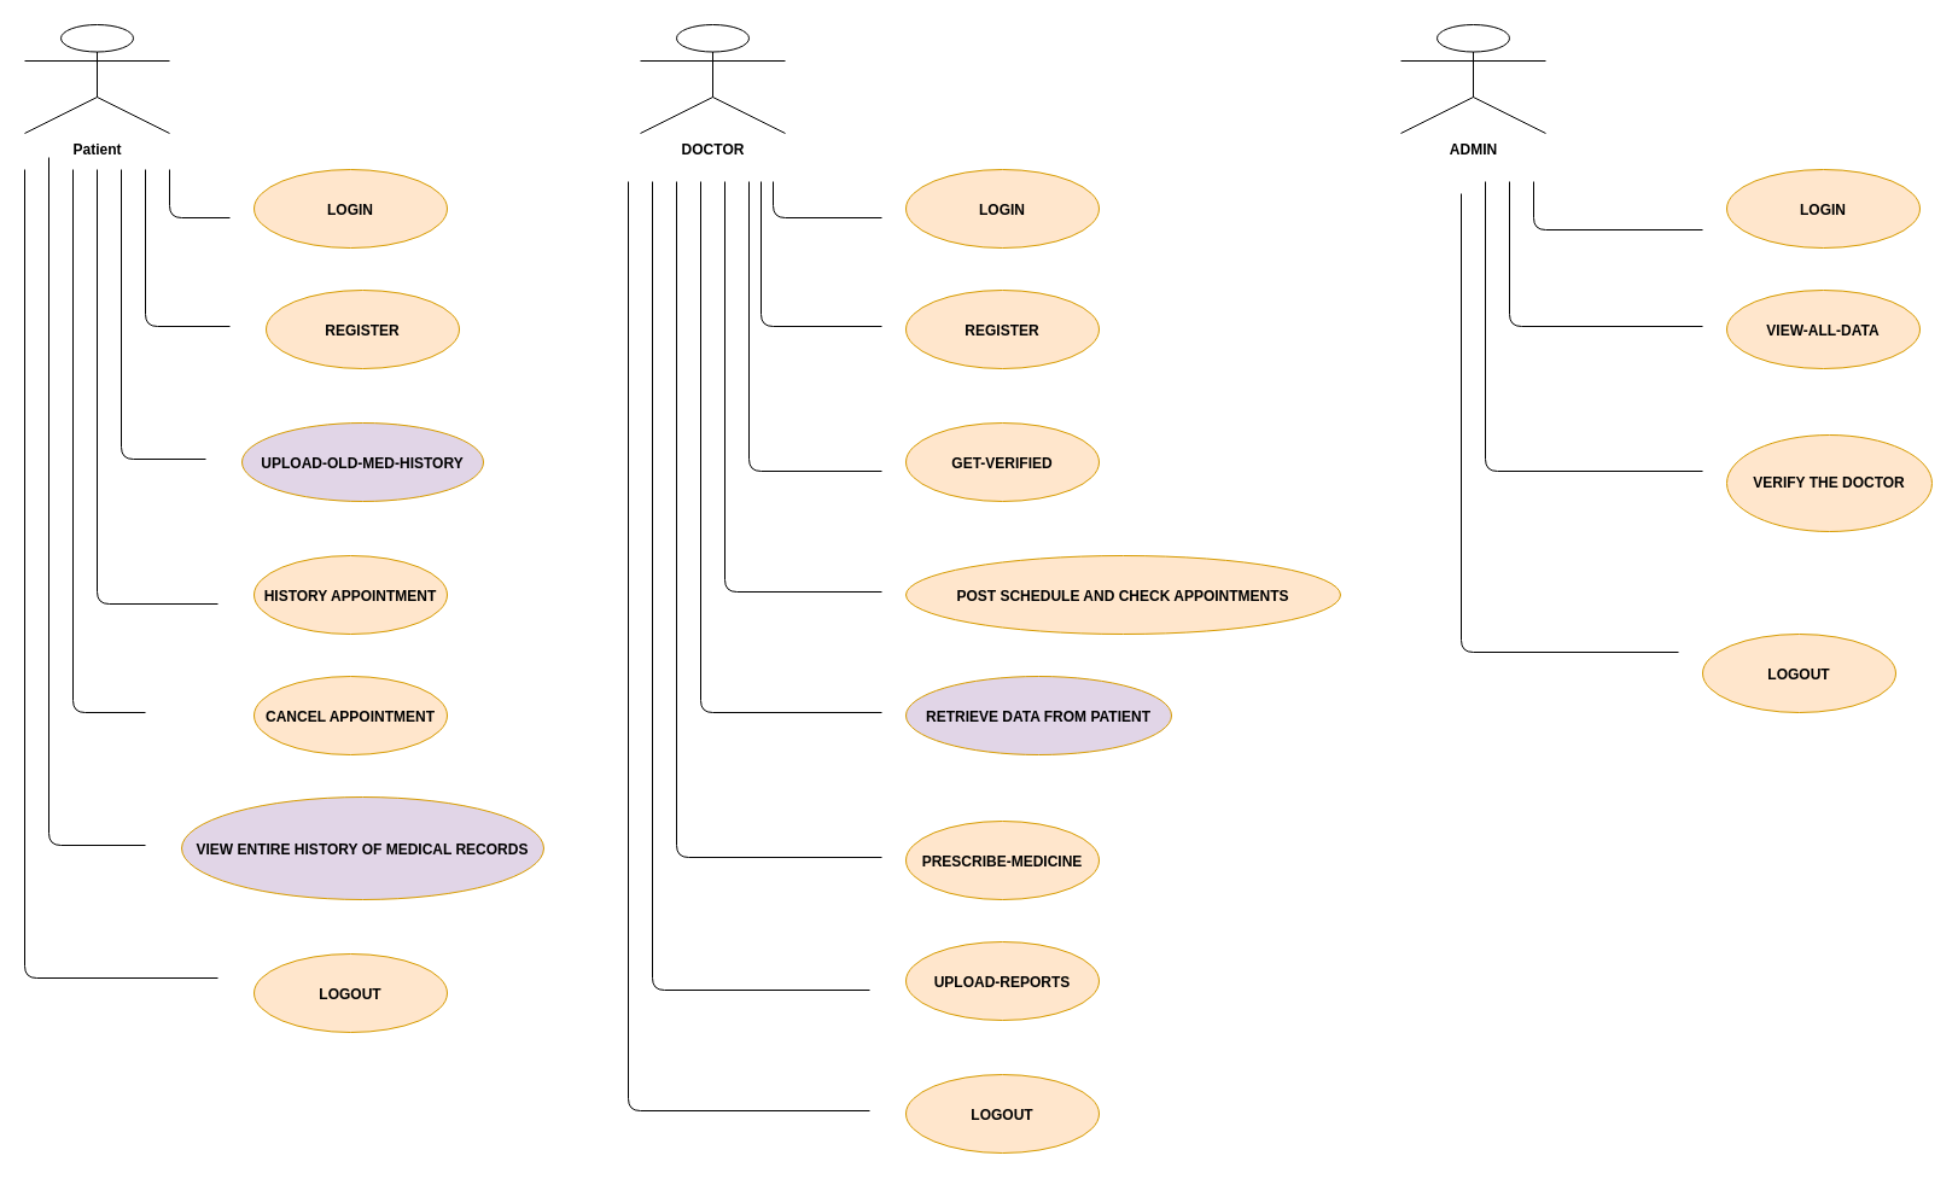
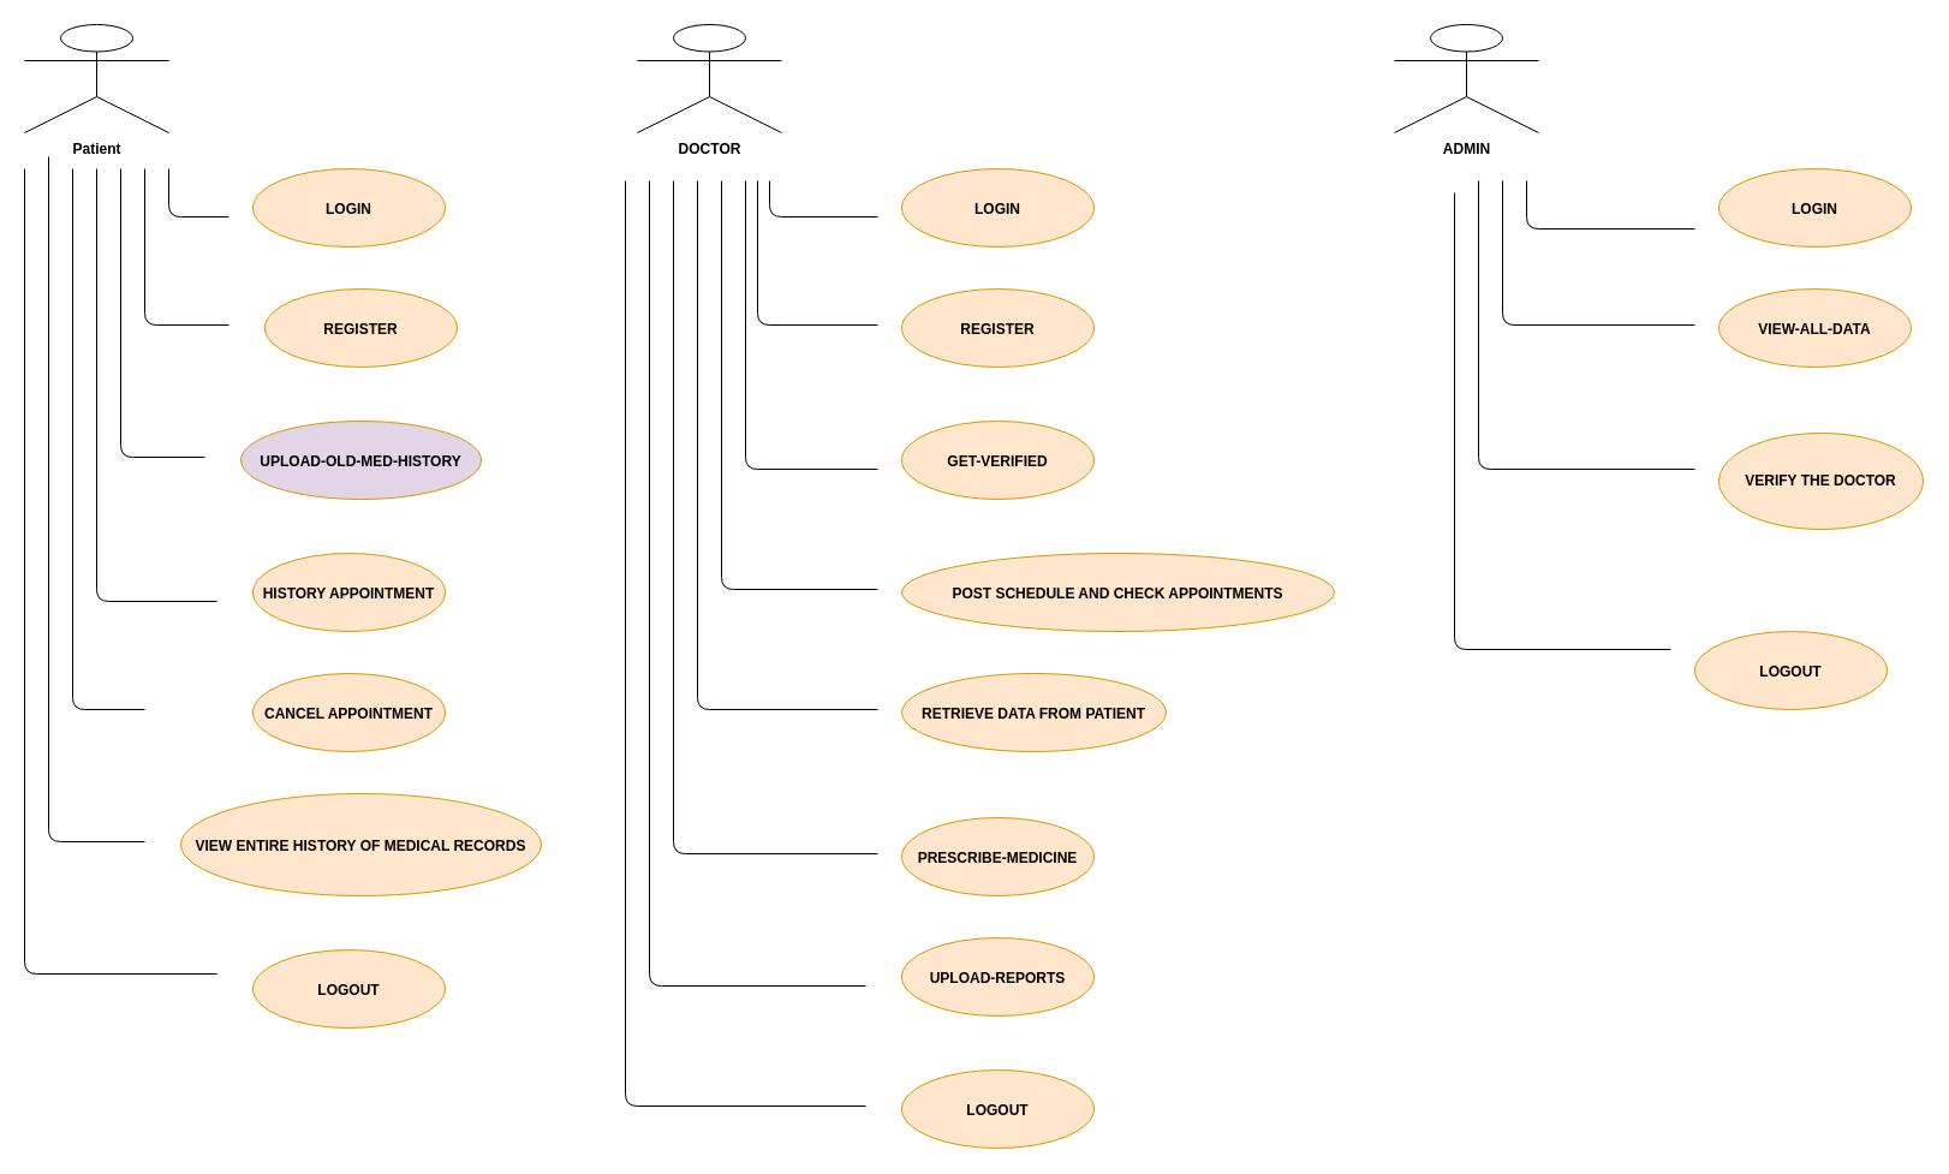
  <mxCell id="0" />
  <mxCell id="1" parent="0" />
  <mxCell id="2" value="&lt;b&gt;Patient&lt;/b&gt;" style="shape=umlActor;verticalLabelPosition=bottom;verticalAlign=top;html=1;outlineConnect=0;" parent="1" vertex="1"><mxGeometry x="20" y="20" width="120" height="90" as="geometry" /></mxCell>
  <mxCell id="3" value="LOGIN" style="ellipse;fillColor=#ffe6cc;strokeColor=#d79b00;fontStyle=1" parent="1" vertex="1"><mxGeometry x="210" y="140" width="160" height="65" as="geometry" /></mxCell>
  <mxCell id="4" value="REGISTER" style="ellipse;fillColor=#ffe6cc;strokeColor=#d79b00;fontStyle=1" parent="1" vertex="1"><mxGeometry x="220" y="240" width="160" height="65" as="geometry" /></mxCell>
  <mxCell id="5" value="HISTORY APPOINTMENT" style="ellipse;fillColor=#ffe6cc;strokeColor=#d79b00;fontStyle=1" parent="1" vertex="1"><mxGeometry x="210" y="460" width="160" height="65" as="geometry" /></mxCell>
- <mxCell id="6" value="VIEW ENTIRE HISTORY OF MEDICAL RECORDS" style="ellipse;align=center;fillColor=#e1d5e7;strokeColor=#d79b00;fontStyle=1;" parent="1" vertex="1"><mxGeometry x="150" y="660" width="300" height="85" as="geometry" /></mxCell>
+ <mxCell id="6" value="VIEW ENTIRE HISTORY OF MEDICAL RECORDS" style="ellipse;align=center;fillColor=#ffe6cc;strokeColor=#d79b00;fontStyle=1" parent="1" vertex="1"><mxGeometry x="150" y="660" width="300" height="85" as="geometry" /></mxCell>
  <mxCell id="7" value="CANCEL APPOINTMENT" style="ellipse;fillColor=#ffe6cc;strokeColor=#d79b00;fontStyle=1" parent="1" vertex="1"><mxGeometry x="210" y="560" width="160" height="65" as="geometry" /></mxCell>
  <mxCell id="8" value="UPLOAD-OLD-MED-HISTORY" style="ellipse;fillColor=#e1d5e7;strokeColor=#d79b00;fontStyle=1;" parent="1" vertex="1"><mxGeometry x="200" y="350" width="200" height="65" as="geometry" /></mxCell>
  <mxCell id="9" value="LOGOUT" style="ellipse;fillColor=#ffe6cc;strokeColor=#d79b00;fontStyle=1" parent="1" vertex="1"><mxGeometry x="210" y="790" width="160" height="65" as="geometry" /></mxCell>
  <mxCell id="10" value="" style="endArrow=none;html=1;" parent="1" edge="1"><mxGeometry width="50" height="50" relative="1" as="geometry"><mxPoint x="190" y="180" as="sourcePoint" /><mxPoint x="140" y="140" as="targetPoint" /><Array as="points"><mxPoint x="140" y="180" /></Array></mxGeometry></mxCell>
  <mxCell id="11" value="" style="endArrow=none;html=1;" parent="1" edge="1"><mxGeometry width="50" height="50" relative="1" as="geometry"><mxPoint x="190" y="270" as="sourcePoint" /><mxPoint x="120" y="140" as="targetPoint" /><Array as="points"><mxPoint x="120" y="270" /></Array></mxGeometry></mxCell>
  <mxCell id="12" value="" style="endArrow=none;html=1;" parent="1" edge="1"><mxGeometry width="50" height="50" relative="1" as="geometry"><mxPoint x="170" y="380" as="sourcePoint" /><mxPoint x="100" y="140" as="targetPoint" /><Array as="points"><mxPoint x="100" y="380" /></Array></mxGeometry></mxCell>
  <mxCell id="13" value="" style="endArrow=none;html=1;" parent="1" edge="1"><mxGeometry width="50" height="50" relative="1" as="geometry"><mxPoint x="180" y="500" as="sourcePoint" /><mxPoint x="80" y="140" as="targetPoint" /><Array as="points"><mxPoint x="80" y="500" /></Array></mxGeometry></mxCell>
  <mxCell id="14" value="" style="endArrow=none;html=1;" parent="1" edge="1"><mxGeometry width="50" height="50" relative="1" as="geometry"><mxPoint x="120" y="590" as="sourcePoint" /><mxPoint y="140" as="targetPoint" x="60" /><Array as="points"><mxPoint y="590" x="60" /></Array></mxGeometry></mxCell>
  <mxCell id="15" value="" style="endArrow=none;html=1;" parent="1" edge="1"><mxGeometry width="50" height="50" relative="1" as="geometry"><mxPoint x="120" y="700" as="sourcePoint" /><mxPoint x="40" y="130" as="targetPoint" /><Array as="points"><mxPoint x="40" y="700" /></Array></mxGeometry></mxCell>
  <mxCell id="16" value="" style="endArrow=none;html=1;" parent="1" edge="1"><mxGeometry width="50" height="50" relative="1" as="geometry"><mxPoint x="180" y="810" as="sourcePoint" /><mxPoint x="20" y="140" as="targetPoint" /><Array as="points"><mxPoint x="20" y="810" /></Array></mxGeometry></mxCell>
  <mxCell id="17" value="&lt;b&gt;DOCTOR&lt;/b&gt;" style="shape=umlActor;verticalLabelPosition=bottom;verticalAlign=top;html=1;outlineConnect=0;" parent="1" vertex="1"><mxGeometry x="530" y="20" width="120" height="90" as="geometry" /></mxCell>
  <mxCell id="18" value="LOGIN" style="ellipse;fillColor=#ffe6cc;strokeColor=#d79b00;fontStyle=1" parent="1" vertex="1"><mxGeometry x="750" y="140" width="160" height="65" as="geometry" /></mxCell>
  <mxCell id="19" value="REGISTER" style="ellipse;fillColor=#ffe6cc;strokeColor=#d79b00;fontStyle=1" parent="1" vertex="1"><mxGeometry x="750" y="240" width="160" height="65" as="geometry" /></mxCell>
  <mxCell id="20" value="GET-VERIFIED" style="ellipse;fillColor=#ffe6cc;strokeColor=#d79b00;fontStyle=1" parent="1" vertex="1"><mxGeometry x="750" y="350" width="160" height="65" as="geometry" /></mxCell>
  <mxCell id="21" value="POST SCHEDULE AND CHECK APPOINTMENTS" style="ellipse;fillColor=#ffe6cc;strokeColor=#d79b00;fontStyle=1" parent="1" vertex="1"><mxGeometry x="750" y="460" width="360" height="65" as="geometry" /></mxCell>
- <mxCell id="22" value="RETRIEVE DATA FROM PATIENT" style="ellipse;fillColor=#e1d5e7;strokeColor=#d79b00;fontStyle=1;" parent="1" vertex="1"><mxGeometry x="750" y="560" width="220" height="65" as="geometry" /></mxCell>
+ <mxCell id="22" value="RETRIEVE DATA FROM PATIENT" style="ellipse;fillColor=#ffe6cc;strokeColor=#d79b00;fontStyle=1" parent="1" vertex="1"><mxGeometry x="750" y="560" width="220" height="65" as="geometry" /></mxCell>
  <mxCell id="23" value="PRESCRIBE-MEDICINE" style="ellipse;fillColor=#ffe6cc;strokeColor=#d79b00;fontStyle=1" parent="1" vertex="1"><mxGeometry x="750" y="680" width="160" height="65" as="geometry" /></mxCell>
  <mxCell id="24" value="UPLOAD-REPORTS" style="ellipse;fillColor=#ffe6cc;strokeColor=#d79b00;fontStyle=1" parent="1" vertex="1"><mxGeometry x="750" y="780" width="160" height="65" as="geometry" /></mxCell>
  <mxCell id="25" value="LOGOUT" style="ellipse;fillColor=#ffe6cc;strokeColor=#d79b00;fontStyle=1" parent="1" vertex="1"><mxGeometry x="750" y="890" width="160" height="65" as="geometry" /></mxCell>
  <mxCell id="26" value="" style="endArrow=none;html=1;" parent="1" edge="1"><mxGeometry width="50" height="50" relative="1" as="geometry"><mxPoint x="730" y="180" as="sourcePoint" /><mxPoint x="640" y="150" as="targetPoint" /><Array as="points"><mxPoint x="640" y="180" /></Array></mxGeometry></mxCell>
  <mxCell id="27" value="" style="endArrow=none;html=1;" parent="1" edge="1"><mxGeometry width="50" height="50" relative="1" as="geometry"><mxPoint x="730" y="270" as="sourcePoint" /><mxPoint x="630" y="150" as="targetPoint" /><Array as="points"><mxPoint x="630" y="270" /></Array></mxGeometry></mxCell>
  <mxCell id="28" value="" style="endArrow=none;html=1;" parent="1" edge="1"><mxGeometry width="50" height="50" relative="1" as="geometry"><mxPoint x="730" y="390" as="sourcePoint" /><mxPoint x="620" y="150" as="targetPoint" /><Array as="points"><mxPoint x="620" y="390" /></Array></mxGeometry></mxCell>
  <mxCell id="29" value="" style="endArrow=none;html=1;" parent="1" edge="1"><mxGeometry width="50" height="50" relative="1" as="geometry"><mxPoint x="730" y="490" as="sourcePoint" /><mxPoint x="600" y="150" as="targetPoint" /><Array as="points"><mxPoint x="600" y="490" /></Array></mxGeometry></mxCell>
  <mxCell id="30" value="" style="endArrow=none;html=1;" parent="1" edge="1"><mxGeometry width="50" height="50" relative="1" as="geometry"><mxPoint x="730" y="590" as="sourcePoint" /><mxPoint x="580" y="150" as="targetPoint" /><Array as="points"><mxPoint x="580" y="590" /></Array></mxGeometry></mxCell>
  <mxCell id="31" value="" style="endArrow=none;html=1;" parent="1" edge="1"><mxGeometry width="50" height="50" relative="1" as="geometry"><mxPoint x="730" y="710" as="sourcePoint" /><mxPoint x="560" y="150" as="targetPoint" /><Array as="points"><mxPoint x="560" y="710" /></Array></mxGeometry></mxCell>
  <mxCell id="32" value="" style="endArrow=none;html=1;" parent="1" edge="1"><mxGeometry width="50" height="50" relative="1" as="geometry"><mxPoint x="720" y="820" as="sourcePoint" /><mxPoint x="540" y="150" as="targetPoint" /><Array as="points"><mxPoint x="540" y="820" /></Array></mxGeometry></mxCell>
  <mxCell id="33" value="" style="endArrow=none;html=1;" parent="1" edge="1"><mxGeometry width="50" height="50" relative="1" as="geometry"><mxPoint x="720" y="920" as="sourcePoint" /><mxPoint x="520" y="150" as="targetPoint" /><Array as="points"><mxPoint x="520" y="920" /></Array></mxGeometry></mxCell>
  <mxCell id="34" value="&lt;b&gt;ADMIN&lt;/b&gt;" style="shape=umlActor;verticalLabelPosition=bottom;verticalAlign=top;html=1;outlineConnect=0;" parent="1" vertex="1"><mxGeometry x="1160" y="20" width="120" height="90" as="geometry" /></mxCell>
  <mxCell id="35" value="LOGIN" style="ellipse;fillColor=#ffe6cc;strokeColor=#d79b00;fontStyle=1" parent="1" vertex="1"><mxGeometry x="1430" y="140" width="160" height="65" as="geometry" /></mxCell>
  <mxCell id="36" value="VIEW-ALL-DATA" style="ellipse;fillColor=#ffe6cc;strokeColor=#d79b00;fontStyle=1" parent="1" vertex="1"><mxGeometry x="1430" y="240" width="160" height="65" as="geometry" /></mxCell>
  <mxCell id="37" value="LOGOUT" style="ellipse;fillColor=#ffe6cc;strokeColor=#d79b00;fontStyle=1" parent="1" vertex="1"><mxGeometry x="1410" y="525" width="160" height="65" as="geometry" /></mxCell>
  <mxCell id="38" value="" style="endArrow=none;html=1;" parent="1" edge="1"><mxGeometry width="50" height="50" relative="1" as="geometry"><mxPoint x="1410" y="190" as="sourcePoint" /><mxPoint x="1270" y="150" as="targetPoint" /><Array as="points"><mxPoint x="1270" y="190" /></Array></mxGeometry></mxCell>
  <mxCell id="39" value="" style="endArrow=none;html=1;" parent="1" edge="1"><mxGeometry width="50" height="50" relative="1" as="geometry"><mxPoint x="1410" y="270" as="sourcePoint" /><mxPoint x="1250" y="150" as="targetPoint" /><Array as="points"><mxPoint x="1250" y="270" /></Array></mxGeometry></mxCell>
  <mxCell id="40" value="" style="endArrow=none;html=1;" parent="1" edge="1"><mxGeometry width="50" height="50" relative="1" as="geometry"><mxPoint x="1410" y="390" as="sourcePoint" /><mxPoint x="1230" y="150" as="targetPoint" /><Array as="points"><mxPoint x="1230" y="390" /></Array></mxGeometry></mxCell>
  <mxCell id="41" value="&lt;b&gt;VERIFY THE DOCTOR&lt;/b&gt;" style="ellipse;whiteSpace=wrap;html=1;fillColor=#ffe6cc;strokeColor=#d79b00;" vertex="1" parent="1"><mxGeometry x="1430" y="360" width="170" height="80" as="geometry" /></mxCell>
  <mxCell id="42" value="" style="endArrow=none;html=1;" edge="1" parent="1"><mxGeometry width="50" height="50" relative="1" as="geometry"><mxPoint x="1390" y="540" as="sourcePoint" /><mxPoint x="1210" y="160" as="targetPoint" /><Array as="points"><mxPoint x="1210" y="540" /></Array></mxGeometry></mxCell>
